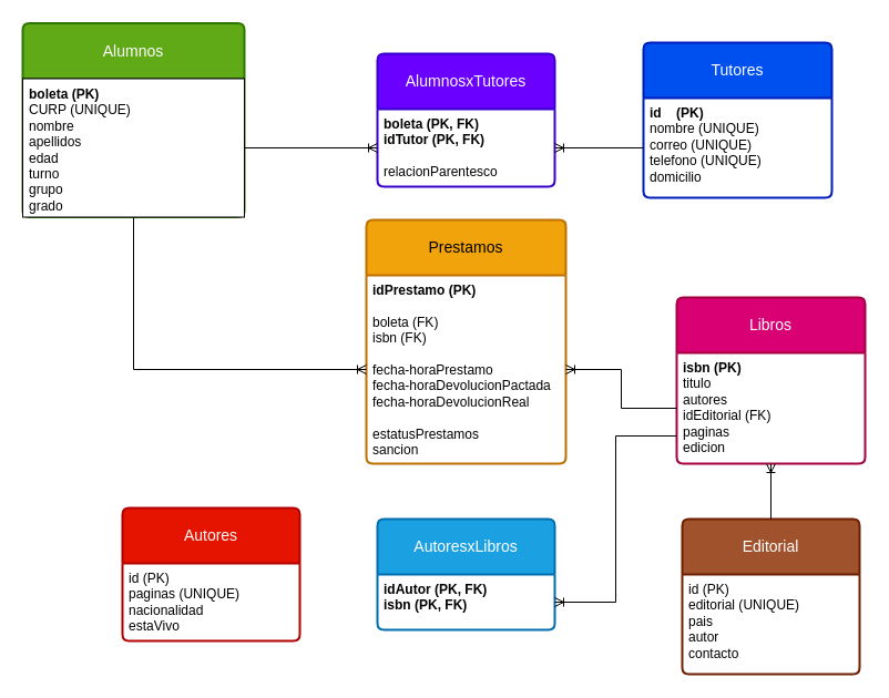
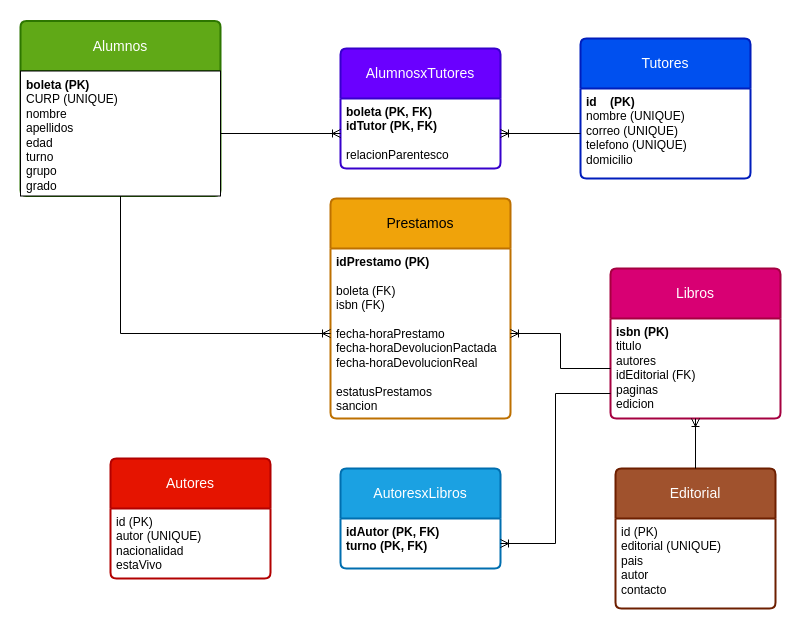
  <mxCell id="0" />
  <mxCell id="1" parent="0" />
  <mxCell id="2" value="&lt;div&gt;Alumnos&lt;/div&gt;" style="swimlane;childLayout=stackLayout;horizontal=1;startSize=50;horizontalStack=0;rounded=1;fontSize=14;fontStyle=0;strokeWidth=2;resizeParent=0;resizeLast=1;shadow=0;dashed=0;align=center;arcSize=4;whiteSpace=wrap;html=1;fillColor=#60a917;fontColor=#ffffff;strokeColor=#2D7600;" vertex="1" parent="1"><mxGeometry x="20" y="20.5" width="200" height="175" as="geometry" /></mxCell>
  <mxCell id="3" value="&lt;div&gt;&lt;b&gt;boleta&lt;/b&gt;&lt;span style=&quot;white-space: pre;&quot;&gt; &lt;/span&gt;&lt;b&gt;(PK)&lt;/b&gt;&lt;br&gt;&lt;/div&gt;&lt;div&gt;CURP&lt;span style=&quot;white-space: pre;&quot;&gt; &lt;/span&gt;(UNIQUE)&lt;br&gt;&lt;/div&gt;&lt;div&gt;nombre&lt;/div&gt;&lt;div&gt;apellidos&lt;/div&gt;&lt;div&gt;edad&lt;/div&gt;&lt;div&gt;turno&lt;/div&gt;&lt;div&gt;grupo&lt;/div&gt;&lt;div&gt;grado&lt;br&gt;&lt;/div&gt;" style="align=left;spacingLeft=4;fontSize=12;verticalAlign=top;resizable=0;rotatable=0;part=1;html=1;" vertex="1" parent="2"><mxGeometry y="50" width="200" height="125" as="geometry" /></mxCell>
  <mxCell id="4" value="Tutores" style="swimlane;childLayout=stackLayout;horizontal=1;startSize=50;horizontalStack=0;rounded=1;fontSize=14;fontStyle=0;strokeWidth=2;resizeParent=0;resizeLast=1;shadow=0;dashed=0;align=center;arcSize=4;whiteSpace=wrap;html=1;fillColor=#0050ef;fontColor=#ffffff;strokeColor=#001DBC;" vertex="1" parent="1"><mxGeometry x="580" y="38" width="170" height="140" as="geometry" /></mxCell>
  <mxCell id="5" value="&lt;div&gt;&lt;b&gt;id&lt;span style=&quot;&quot;&gt;&lt;span style=&quot;white-space: pre;&quot;&gt;&amp;nbsp;&amp;nbsp;&amp;nbsp;&amp;nbsp;&lt;/span&gt;&lt;/span&gt;(PK)&lt;/b&gt;&lt;/div&gt;&lt;div&gt;nombre (UNIQUE)&lt;span style=&quot;&quot;&gt;&lt;span style=&quot;white-space: pre;&quot;&gt;&amp;nbsp;&amp;nbsp;&amp;nbsp;&amp;nbsp;&lt;/span&gt;&lt;/span&gt;&lt;br&gt;&lt;/div&gt;&lt;div&gt;correo&lt;span style=&quot;white-space: pre;&quot;&gt; &lt;/span&gt;(UNIQUE)&lt;br&gt;&lt;/div&gt;&lt;div&gt;telefono&lt;span style=&quot;white-space: pre;&quot;&gt; &lt;/span&gt;(UNIQUE)&lt;/div&gt;&lt;div&gt;domicilio&lt;br&gt;&lt;/div&gt;" style="align=left;strokeColor=none;fillColor=none;spacingLeft=4;fontSize=12;verticalAlign=top;resizable=0;rotatable=0;part=1;html=1;" vertex="1" parent="4"><mxGeometry y="50" width="170" height="90" as="geometry" /></mxCell>
  <mxCell id="6" value="AlumnosxTutores" style="swimlane;childLayout=stackLayout;horizontal=1;startSize=50;horizontalStack=0;rounded=1;fontSize=14;fontStyle=0;strokeWidth=2;resizeParent=0;resizeLast=1;shadow=0;dashed=0;align=center;arcSize=4;whiteSpace=wrap;html=1;fillColor=#6a00ff;fontColor=#ffffff;strokeColor=#3700CC;" vertex="1" parent="1"><mxGeometry x="340" y="48" width="160" height="120" as="geometry" /></mxCell>
  <mxCell id="7" value="&lt;div&gt;&lt;b&gt;boleta&lt;span style=&quot;white-space: pre;&quot;&gt; &lt;/span&gt;(PK, FK)&lt;br&gt;&lt;/b&gt;&lt;/div&gt;&lt;div&gt;&lt;b&gt;idTutor&lt;span style=&quot;white-space: pre;&quot;&gt; &lt;/span&gt;(PK, FK)&lt;/b&gt;&lt;/div&gt;&lt;div&gt;&lt;b&gt;&lt;br&gt;&lt;/b&gt;&lt;/div&gt;&lt;div&gt;relacionParentesco&lt;br&gt;&lt;/div&gt;" style="align=left;strokeColor=none;fillColor=none;spacingLeft=4;fontSize=12;verticalAlign=top;resizable=0;rotatable=0;part=1;html=1;" vertex="1" parent="6"><mxGeometry y="50" width="160" height="70" as="geometry" /></mxCell>
  <mxCell id="8" value="" style="fontSize=12;html=1;endArrow=ERoneToMany;rounded=0;exitX=1;exitY=0.5;exitDx=0;exitDy=0;entryX=0;entryY=0.5;entryDx=0;entryDy=0;" edge="1" parent="1" source="3" target="7"><mxGeometry width="100" height="100" relative="1" as="geometry"><mxPoint x="240" y="318" as="sourcePoint" /><mxPoint x="340" y="218" as="targetPoint" /></mxGeometry></mxCell>
  <mxCell id="9" value="" style="fontSize=12;html=1;endArrow=ERoneToMany;rounded=0;exitX=0;exitY=0.5;exitDx=0;exitDy=0;entryX=1;entryY=0.5;entryDx=0;entryDy=0;" edge="1" parent="1" source="5" target="7"><mxGeometry width="100" height="100" relative="1" as="geometry"><mxPoint x="400" y="238" as="sourcePoint" /><mxPoint x="508" y="247" as="targetPoint" /></mxGeometry></mxCell>
  <mxCell id="10" value="&lt;div&gt;Libros&lt;/div&gt;" style="swimlane;childLayout=stackLayout;horizontal=1;startSize=50;horizontalStack=0;rounded=1;fontSize=14;fontStyle=0;strokeWidth=2;resizeParent=0;resizeLast=1;shadow=0;dashed=0;align=center;arcSize=4;whiteSpace=wrap;html=1;fillColor=#d80073;fontColor=#ffffff;strokeColor=#A50040;" vertex="1" parent="1"><mxGeometry x="610" y="268" width="170" height="150" as="geometry" /></mxCell>
  <mxCell id="11" value="&lt;div&gt;&lt;b&gt;isbn&lt;span style=&quot;white-space: pre;&quot;&gt; &lt;/span&gt;(PK)&lt;/b&gt;&lt;/div&gt;&lt;div&gt;titulo&lt;/div&gt;&lt;div&gt;autores&lt;span style=&quot;white-space: pre;&quot;&gt; &lt;/span&gt;&lt;/div&gt;&lt;div&gt;idEditorial&lt;span style=&quot;white-space: pre;&quot;&gt; &lt;/span&gt;(FK)&lt;br&gt;&lt;/div&gt;&lt;div&gt;paginas&lt;/div&gt;&lt;div&gt;edicion&lt;br&gt;&lt;/div&gt;" style="align=left;strokeColor=none;fillColor=none;spacingLeft=4;fontSize=12;verticalAlign=top;resizable=0;rotatable=0;part=1;html=1;" vertex="1" parent="10"><mxGeometry y="50" width="170" height="100" as="geometry" /></mxCell>
  <mxCell id="12" value="Prestamos" style="swimlane;childLayout=stackLayout;horizontal=1;startSize=50;horizontalStack=0;rounded=1;fontSize=14;fontStyle=0;strokeWidth=2;resizeParent=0;resizeLast=1;shadow=0;dashed=0;align=center;arcSize=4;whiteSpace=wrap;html=1;fillColor=#f0a30a;fontColor=#000000;strokeColor=#BD7000;" vertex="1" parent="1"><mxGeometry x="330" y="198" width="180" height="220" as="geometry" /></mxCell>
  <mxCell id="13" value="&lt;div&gt;&lt;b&gt;idPrestamo (PK)&lt;br&gt;&lt;/b&gt;&lt;/div&gt;&lt;div&gt;&lt;b&gt;&lt;br&gt;&lt;/b&gt;&lt;/div&gt;&lt;div&gt;boleta&lt;span style=&quot;white-space: pre;&quot;&gt; &lt;/span&gt;(FK)&lt;/div&gt;&lt;div&gt;isbn&lt;span style=&quot;white-space: pre;&quot;&gt; &lt;/span&gt;(FK)&lt;/div&gt;&lt;div&gt;&lt;br&gt;&lt;/div&gt;&lt;div&gt;fecha-horaPrestamo&lt;/div&gt;&lt;div&gt;fecha-horaDevolucionPactada&lt;br&gt;&lt;/div&gt;&lt;div&gt;fecha-horaDevolucionReal&lt;/div&gt;&lt;div&gt;&lt;br&gt;&lt;/div&gt;&lt;div&gt;estatusPrestamos&lt;/div&gt;&lt;div&gt;sancion&lt;br&gt;&lt;/div&gt;" style="align=left;strokeColor=none;fillColor=none;spacingLeft=4;fontSize=12;verticalAlign=top;resizable=0;rotatable=0;part=1;html=1;" vertex="1" parent="12"><mxGeometry y="50" width="180" height="170" as="geometry" /></mxCell>
  <mxCell id="14" value="" style="edgeStyle=orthogonalEdgeStyle;fontSize=12;html=1;endArrow=ERoneToMany;rounded=0;exitX=0.5;exitY=1;exitDx=0;exitDy=0;entryX=0;entryY=0.5;entryDx=0;entryDy=0;" edge="1" parent="1" source="2" target="13"><mxGeometry width="100" height="100" relative="1" as="geometry"><mxPoint x="102" y="273" as="sourcePoint" /><mxPoint x="220" y="282" as="targetPoint" /></mxGeometry></mxCell>
  <mxCell id="15" value="" style="edgeStyle=orthogonalEdgeStyle;fontSize=12;html=1;endArrow=ERoneToMany;rounded=0;exitX=0;exitY=0.5;exitDx=0;exitDy=0;entryX=1;entryY=0.5;entryDx=0;entryDy=0;" edge="1" parent="1" source="11" target="13"><mxGeometry width="100" height="100" relative="1" as="geometry"><mxPoint x="650" y="347.66" as="sourcePoint" /><mxPoint x="550" y="347.66" as="targetPoint" /></mxGeometry></mxCell>
  <mxCell id="16" value="Editorial" style="swimlane;childLayout=stackLayout;horizontal=1;startSize=50;horizontalStack=0;rounded=1;fontSize=14;fontStyle=0;strokeWidth=2;resizeParent=0;resizeLast=1;shadow=0;dashed=0;align=center;arcSize=4;whiteSpace=wrap;html=1;fillColor=#a0522d;strokeColor=#6D1F00;fontColor=#ffffff;" vertex="1" parent="1"><mxGeometry x="615" y="468" width="160" height="140" as="geometry" /></mxCell>
  <mxCell id="17" value="&lt;div&gt;id&lt;span style=&quot;white-space: pre;&quot;&gt; &lt;/span&gt;(PK)&lt;/div&gt;&lt;div&gt;editorial&lt;span style=&quot;white-space: pre;&quot;&gt; (&lt;/span&gt;UNIQUE)&lt;/div&gt;&lt;div&gt;pais&lt;/div&gt;&lt;div&gt;autor&lt;/div&gt;&lt;div&gt;contacto&lt;br&gt;&lt;/div&gt;" style="align=left;strokeColor=none;fillColor=none;spacingLeft=4;fontSize=12;verticalAlign=top;resizable=0;rotatable=0;part=1;html=1;" vertex="1" parent="16"><mxGeometry y="50" width="160" height="90" as="geometry" /></mxCell>
  <mxCell id="18" value="" style="fontSize=12;html=1;endArrow=ERoneToMany;rounded=0;entryX=0.5;entryY=1;entryDx=0;entryDy=0;exitX=0.5;exitY=0;exitDx=0;exitDy=0;" edge="1" parent="1" source="16" target="11"><mxGeometry width="100" height="100" relative="1" as="geometry"><mxPoint x="500" y="573" as="sourcePoint" /><mxPoint x="510" y="508" as="targetPoint" /></mxGeometry></mxCell>
  <mxCell id="19" value="Autores" style="swimlane;childLayout=stackLayout;horizontal=1;startSize=50;horizontalStack=0;rounded=1;fontSize=14;fontStyle=0;strokeWidth=2;resizeParent=0;resizeLast=1;shadow=0;dashed=0;align=center;arcSize=4;whiteSpace=wrap;html=1;fillColor=#e51400;fontColor=#ffffff;strokeColor=#B20000;" vertex="1" parent="1"><mxGeometry x="110" y="458" width="160" height="120" as="geometry" /></mxCell>
- <mxCell id="20" value="&lt;div&gt;id&lt;span style=&quot;white-space: pre;&quot;&gt; &lt;/span&gt;(PK)&lt;/div&gt;&lt;div&gt;paginas&lt;span style=&quot;white-space: pre;&quot;&gt; &lt;/span&gt;(UNIQUE)&lt;/div&gt;&lt;div&gt;nacionalidad&lt;/div&gt;&lt;div&gt;estaVivo&lt;br&gt;&lt;/div&gt;" style="align=left;strokeColor=none;fillColor=none;spacingLeft=4;fontSize=12;verticalAlign=top;resizable=0;rotatable=0;part=1;html=1;" vertex="1" parent="19"><mxGeometry y="50" width="160" height="70" as="geometry" /></mxCell>
+ <mxCell id="20" value="&lt;div&gt;id&lt;span style=&quot;white-space: pre;&quot;&gt; &lt;/span&gt;(PK)&lt;/div&gt;&lt;div&gt;autor&lt;span style=&quot;white-space: pre;&quot;&gt; &lt;/span&gt;(UNIQUE)&lt;/div&gt;&lt;div&gt;nacionalidad&lt;/div&gt;&lt;div&gt;estaVivo&lt;br&gt;&lt;/div&gt;" style="align=left;strokeColor=none;fillColor=none;spacingLeft=4;fontSize=12;verticalAlign=top;resizable=0;rotatable=0;part=1;html=1;" vertex="1" parent="19"><mxGeometry y="50" width="160" height="70" as="geometry" /></mxCell>
  <mxCell id="21" value="AutoresxLibros" style="swimlane;childLayout=stackLayout;horizontal=1;startSize=50;horizontalStack=0;rounded=1;fontSize=14;fontStyle=0;strokeWidth=2;resizeParent=0;resizeLast=1;shadow=0;dashed=0;align=center;arcSize=4;whiteSpace=wrap;html=1;fillColor=#1ba1e2;fontColor=#ffffff;strokeColor=#006EAF;" vertex="1" parent="1"><mxGeometry x="340" y="468" width="160" height="100" as="geometry"><mxRectangle x="390" y="460" width="130" height="50" as="alternateBounds" /></mxGeometry></mxCell>
- <mxCell id="22" value="&lt;div&gt;&lt;b&gt;idAutor&lt;span style=&quot;white-space: pre;&quot;&gt; &lt;/span&gt;(PK, FK)&lt;/b&gt;&lt;/div&gt;&lt;div&gt;&lt;b&gt;isbn&lt;span style=&quot;white-space: pre;&quot;&gt; &lt;/span&gt;(PK, FK)&lt;/b&gt;&lt;br&gt;&lt;/div&gt;" style="align=left;strokeColor=none;fillColor=none;spacingLeft=4;fontSize=12;verticalAlign=top;resizable=0;rotatable=0;part=1;html=1;" vertex="1" parent="21"><mxGeometry y="50" width="160" height="50" as="geometry" /></mxCell>
+ <mxCell id="22" value="&lt;div&gt;&lt;b&gt;idAutor&lt;span style=&quot;white-space: pre;&quot;&gt; &lt;/span&gt;(PK, FK)&lt;/b&gt;&lt;/div&gt;&lt;div&gt;&lt;b&gt;turno&lt;span style=&quot;white-space: pre;&quot;&gt; &lt;/span&gt;(PK, FK)&lt;/b&gt;&lt;br&gt;&lt;/div&gt;" style="align=left;strokeColor=none;fillColor=none;spacingLeft=4;fontSize=12;verticalAlign=top;resizable=0;rotatable=0;part=1;html=1;" vertex="1" parent="21"><mxGeometry y="50" width="160" height="50" as="geometry" /></mxCell>
  <mxCell id="23" value="" style="edgeStyle=orthogonalEdgeStyle;fontSize=12;html=1;endArrow=ERoneToMany;rounded=0;exitX=0;exitY=0.75;exitDx=0;exitDy=0;entryX=1;entryY=0.5;entryDx=0;entryDy=0;" edge="1" parent="1" source="11" target="22"><mxGeometry width="100" height="100" relative="1" as="geometry"><mxPoint x="300" y="583" as="sourcePoint" /><mxPoint x="387" y="568" as="targetPoint" /><Array as="points"><mxPoint x="555" y="393" /><mxPoint x="555" y="543" /></Array></mxGeometry></mxCell>
